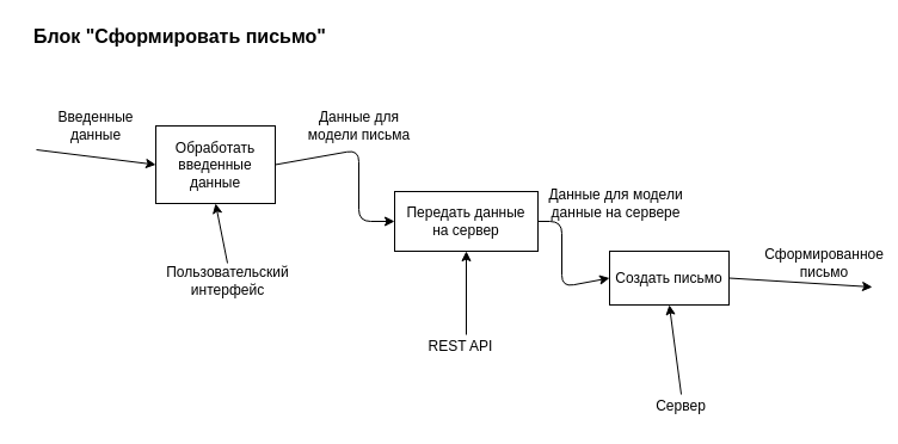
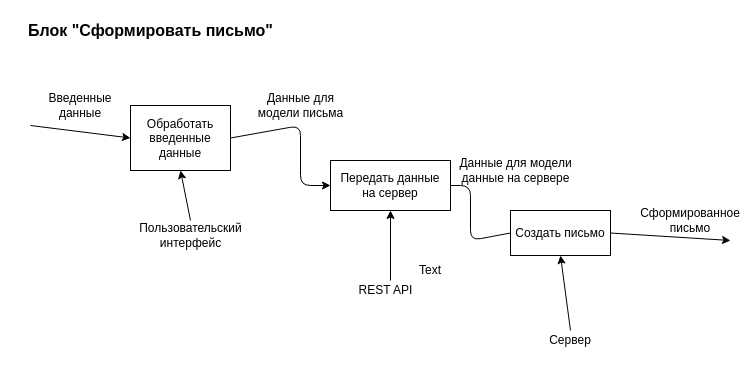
  <mxCell id="0" />
  <mxCell id="1" parent="0" />
  <mxCell id="2" value="Обработать введенные данные" style="rounded=0;whiteSpace=wrap;html=1;" vertex="1" parent="1"><mxGeometry x="130" y="105" width="100" height="65" as="geometry" /></mxCell>
  <mxCell id="3" value="" style="endArrow=classic;html=1;entryX=0;entryY=0.5;entryDx=0;entryDy=0;" edge="1" parent="1" target="2"><mxGeometry width="50" height="50" relative="1" as="geometry"><mxPoint x="30" y="125" as="sourcePoint" /><mxPoint x="90" y="125" as="targetPoint" /></mxGeometry></mxCell>
  <mxCell id="4" value="Введенные данные" style="text;html=1;strokeColor=none;fillColor=none;align=center;verticalAlign=middle;whiteSpace=wrap;rounded=0;" vertex="1" parent="1"><mxGeometry x="60" y="95" width="40" height="20" as="geometry" /></mxCell>
  <mxCell id="5" value="" style="endArrow=classic;html=1;entryX=0.5;entryY=1;entryDx=0;entryDy=0;" edge="1" parent="1" target="2"><mxGeometry width="50" height="50" relative="1" as="geometry"><mxPoint x="190" y="220" as="sourcePoint" /><mxPoint x="180" y="195" as="targetPoint" /></mxGeometry></mxCell>
  <mxCell id="6" value="Пользовательский&lt;br&gt;интерфейс" style="text;html=1;align=center;verticalAlign=middle;resizable=0;points=[];autosize=1;" vertex="1" parent="1"><mxGeometry x="130" y="220" width="120" height="30" as="geometry" /></mxCell>
  <mxCell id="7" value="" style="endArrow=classic;html=1;exitX=1;exitY=0.5;exitDx=0;exitDy=0;entryX=0;entryY=0.5;entryDx=0;entryDy=0;" edge="1" parent="1" source="2"><mxGeometry width="50" height="50" relative="1" as="geometry"><mxPoint x="220" y="125" as="sourcePoint" /><mxPoint x="330" y="185" as="targetPoint" /><Array as="points"><mxPoint x="300" y="125" /><mxPoint x="300" y="185" /></Array></mxGeometry></mxCell>
  <mxCell id="8" value="Данные для&lt;br&gt;модели письма" style="text;html=1;align=center;verticalAlign=middle;resizable=0;points=[];autosize=1;" vertex="1" parent="1"><mxGeometry x="250" y="90" width="100" height="30" as="geometry" /></mxCell>
  <mxCell id="9" value="Передать данные&lt;br&gt;на сервер" style="rounded=0;whiteSpace=wrap;html=1;" vertex="1" parent="1"><mxGeometry x="330" y="160" width="120" height="50" as="geometry" /></mxCell>
  <mxCell id="10" value="" style="endArrow=classic;html=1;entryX=0.5;entryY=1;entryDx=0;entryDy=0;" edge="1" parent="1" target="9"><mxGeometry width="50" height="50" relative="1" as="geometry"><mxPoint x="390" y="280" as="sourcePoint" /><mxPoint x="420" y="270" as="targetPoint" /></mxGeometry></mxCell>
  <mxCell id="11" value="REST API" style="text;html=1;align=center;verticalAlign=middle;resizable=0;points=[];autosize=1;" vertex="1" parent="1"><mxGeometry x="350" y="280" width="70" height="20" as="geometry" /></mxCell>
  <mxCell id="12" value="Создать письмо" style="rounded=0;whiteSpace=wrap;html=1;" vertex="1" parent="1"><mxGeometry x="510" y="210" width="100" height="45" as="geometry" /></mxCell>
- <mxCell id="13" value="" style="endArrow=classic;html=1;exitX=1;exitY=0.5;exitDx=0;exitDy=0;entryX=0;entryY=0.5;entryDx=0;entryDy=0;" edge="1" parent="1" source="9" target="12"><mxGeometry width="50" height="50" relative="1" as="geometry"><mxPoint x="480" y="220" as="sourcePoint" /><mxPoint x="490" y="185" as="targetPoint" /><Array as="points"><mxPoint x="470" y="185" /><mxPoint x="470" y="240" /></Array></mxGeometry></mxCell>
+ <mxCell id="13" value="" style="endArrow=none;html=1;exitX=1;exitY=0.5;exitDx=0;exitDy=0;entryX=0;entryY=0.5;entryDx=0;entryDy=0;" edge="1" parent="1" source="9" target="12"><mxGeometry width="50" height="50" relative="1" as="geometry"><mxPoint x="480" y="220" as="sourcePoint" /><mxPoint x="490" y="185" as="targetPoint" /><Array as="points"><mxPoint x="470" y="185" /><mxPoint x="470" y="240" /></Array></mxGeometry></mxCell>
  <mxCell id="14" value="Данные для модели &lt;br&gt;данные на сервере" style="text;html=1;align=center;verticalAlign=middle;resizable=0;points=[];autosize=1;" vertex="1" parent="1"><mxGeometry x="450" y="155" width="130" height="30" as="geometry" /></mxCell>
  <mxCell id="15" value="" style="endArrow=classic;html=1;exitX=1;exitY=0.5;exitDx=0;exitDy=0;" edge="1" parent="1" source="12"><mxGeometry width="50" height="50" relative="1" as="geometry"><mxPoint x="660" y="290" as="sourcePoint" /><mxPoint x="730" y="240" as="targetPoint" /></mxGeometry></mxCell>
+ <mxCell id="16" value="Text" style="text;html=1;strokeColor=none;fillColor=none;align=center;verticalAlign=middle;whiteSpace=wrap;rounded=0;" vertex="1" parent="1"><mxGeometry x="410" y="260" width="40" height="20" as="geometry" /></mxCell>
  <mxCell id="17" value="Сформированное письмо" style="text;html=1;strokeColor=none;fillColor=none;align=center;verticalAlign=middle;whiteSpace=wrap;rounded=0;" vertex="1" parent="1"><mxGeometry x="670" y="210" width="40" height="20" as="geometry" /></mxCell>
  <mxCell id="18" value="" style="endArrow=classic;html=1;entryX=0.5;entryY=1;entryDx=0;entryDy=0;" edge="1" parent="1" target="12"><mxGeometry width="50" height="50" relative="1" as="geometry"><mxPoint x="570" y="330" as="sourcePoint" /><mxPoint x="600" y="290" as="targetPoint" /></mxGeometry></mxCell>
  <mxCell id="19" value="Сервер" style="text;html=1;strokeColor=none;fillColor=none;align=center;verticalAlign=middle;whiteSpace=wrap;rounded=0;" vertex="1" parent="1"><mxGeometry x="550" y="330" width="40" height="20" as="geometry" /></mxCell>
  <mxCell id="20" value="&lt;b&gt;&lt;font style=&quot;font-size: 16px&quot;&gt;Блок &quot;Сформировать письмо&quot;&lt;/font&gt;&lt;/b&gt;" style="text;html=1;align=center;verticalAlign=middle;resizable=0;points=[];autosize=1;" vertex="1" parent="1"><mxGeometry x="20" y="20" width="260" height="20" as="geometry" /></mxCell>
